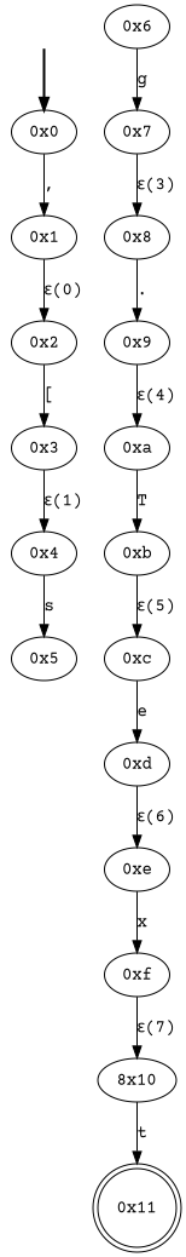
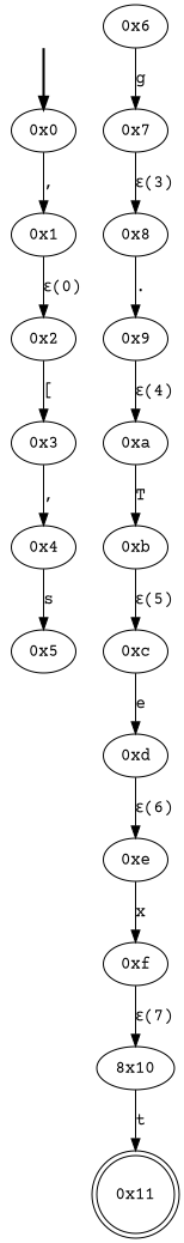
  digraph {
    fontname="Courier Prime"
    node [fontname="Courier Prime"]
    edge [fontname="Courier Prime"]
    fake [style=invisible]
    "0x0" [root=true]
    "0x1"
    "0x2"
    "0x3"
    "0x4"
    "0x5"
    "0x6"
    "0x7"
    "0x8"
    "0x9"
    "0xa"
    "0xb"
    "0xc"
    "0xd"
    "0xe"
    "0xf"
    n18 [label="8x10"]
    "0x11" [shape=doublecircle]
    fake -> "0x0" [style=bold]
    "0x0" -> "0x1" [label=","]
    "0x1" -> "0x2" [label="ε(0)"]
    "0x2" -> "0x3" [label="["]
-   "0x3" -> "0x4" [label="ε(1)"]
+   "0x3" -> "0x4" [label=","]
    "0x4" -> "0x5" [label=s]
    "0x6" -> "0x7" [label=g]
    "0x7" -> "0x8" [label="ε(3)"]
    "0x8" -> "0x9" [label="."]
    "0x9" -> "0xa" [label="ε(4)"]
    "0xa" -> "0xb" [label=T]
    "0xb" -> "0xc" [label="ε(5)"]
    "0xc" -> "0xd" [label=e]
    "0xd" -> "0xe" [label="ε(6)"]
    "0xe" -> "0xf" [label=x]
    "0xf" -> n18 [label="ε(7)"]
    n18 -> "0x11" [label=t]
  }
